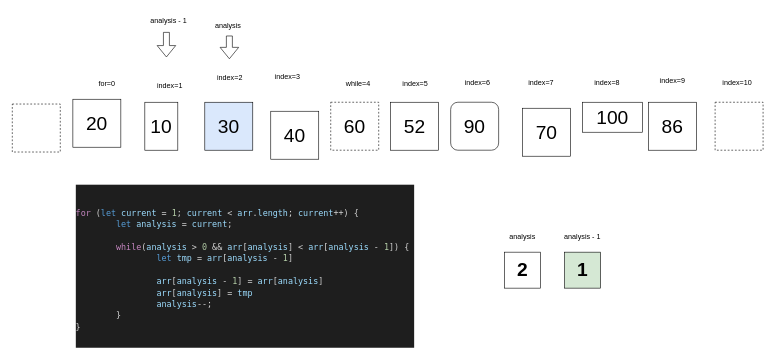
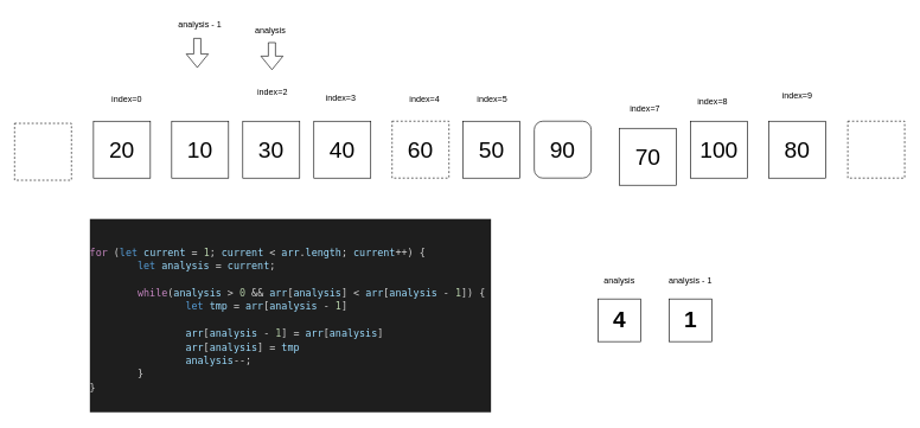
  <mxCell id="0" />
  <mxCell id="1" parent="0" />
- <mxCell id="2" value="&lt;span style=&quot;font-size: 32px&quot;&gt;&lt;b&gt;1&lt;/b&gt;&lt;/span&gt;" style="rounded=0;whiteSpace=wrap;html=1;fillColor=#d5e8d4;" parent="1" vertex="1"><mxGeometry x="941" y="420" width="60" height="60" as="geometry" /></mxCell>
- <mxCell id="3" value="&lt;b&gt;&lt;font style=&quot;font-size: 32px&quot;&gt;2&lt;/font&gt;&lt;/b&gt;" style="rounded=0;whiteSpace=wrap;html=1;" parent="1" vertex="1"><mxGeometry x="841" y="420" width="60" height="60" as="geometry" /></mxCell>
- <mxCell id="4" value="20" style="whiteSpace=wrap;html=1;aspect=fixed;fontSize=32;" vertex="1" parent="1"><mxGeometry x="121" y="165" width="80" height="80" as="geometry" /></mxCell>
- <mxCell id="5" value="10" style="whiteSpace=wrap;html=1;aspect=fixed;fontSize=32;" vertex="1" parent="1"><mxGeometry x="241" y="170" width="55" height="80" as="geometry" /></mxCell>
+ <mxCell id="2" value="&lt;span style=&quot;font-size: 32px&quot;&gt;&lt;b&gt;1&lt;/b&gt;&lt;/span&gt;" style="rounded=0;whiteSpace=wrap;html=1;" parent="1" vertex="1"><mxGeometry x="941" y="420" width="60" height="60" as="geometry" /></mxCell>
+ <mxCell id="3" value="&lt;b&gt;&lt;font style=&quot;font-size: 32px&quot;&gt;4&lt;/font&gt;&lt;/b&gt;" style="rounded=0;whiteSpace=wrap;html=1;" parent="1" vertex="1"><mxGeometry x="841" y="420" width="60" height="60" as="geometry" /></mxCell>
+ <mxCell id="4" value="20" style="whiteSpace=wrap;html=1;aspect=fixed;fontSize=32;" vertex="1" parent="1"><mxGeometry x="131" y="170" width="80" height="80" as="geometry" /></mxCell>
+ <mxCell id="5" value="10" style="whiteSpace=wrap;html=1;aspect=fixed;fontSize=32;" vertex="1" parent="1"><mxGeometry y="170" width="80" height="80" as="geometry" x="241" /></mxCell>
  <mxCell id="6" value="90" style="whiteSpace=wrap;html=1;aspect=fixed;fontSize=32;rounded=1;" vertex="1" parent="1"><mxGeometry x="751" y="170" width="80" height="80" as="geometry" /></mxCell>
- <mxCell id="7" value="100" style="whiteSpace=wrap;html=1;aspect=fixed;fontSize=32;" vertex="1" parent="1"><mxGeometry x="971" y="170" width="100" height="50" as="geometry" /></mxCell>
- <mxCell id="8" value="30" style="whiteSpace=wrap;html=1;aspect=fixed;fontSize=32;fillColor=#dae8fc;" vertex="1" parent="1"><mxGeometry x="341" y="170" width="80" height="80" as="geometry" /></mxCell>
- <mxCell id="9" value="40" style="whiteSpace=wrap;html=1;aspect=fixed;fontSize=32;" vertex="1" parent="1"><mxGeometry x="451" y="185" width="80" height="80" as="geometry" /></mxCell>
- <mxCell id="10" value="52" style="whiteSpace=wrap;html=1;aspect=fixed;fontSize=32;" vertex="1" parent="1"><mxGeometry x="651" y="170" width="80" height="80" as="geometry" /></mxCell>
+ <mxCell id="7" value="100" style="whiteSpace=wrap;html=1;aspect=fixed;fontSize=32;" vertex="1" parent="1"><mxGeometry x="971" y="170" width="80" height="80" as="geometry" /></mxCell>
+ <mxCell id="8" value="30" style="whiteSpace=wrap;html=1;aspect=fixed;fontSize=32;" vertex="1" parent="1"><mxGeometry x="341" y="170" width="80" height="80" as="geometry" /></mxCell>
+ <mxCell id="9" value="40" style="whiteSpace=wrap;html=1;aspect=fixed;fontSize=32;" vertex="1" parent="1"><mxGeometry x="441" y="170" width="80" height="80" as="geometry" /></mxCell>
+ <mxCell id="10" value="50" style="whiteSpace=wrap;html=1;aspect=fixed;fontSize=32;" vertex="1" parent="1"><mxGeometry x="651" y="170" width="80" height="80" as="geometry" /></mxCell>
  <mxCell id="11" value="60" style="whiteSpace=wrap;html=1;aspect=fixed;fontSize=32;dashed=1;" vertex="1" parent="1"><mxGeometry x="551" y="170" width="80" height="80" as="geometry" /></mxCell>
  <mxCell id="12" value="70" style="whiteSpace=wrap;html=1;aspect=fixed;fontSize=32;" vertex="1" parent="1"><mxGeometry x="871" y="180" width="80" height="80" as="geometry" /></mxCell>
- <mxCell id="13" value="86" style="whiteSpace=wrap;html=1;aspect=fixed;fontSize=32;" vertex="1" parent="1"><mxGeometry x="1081" y="170" width="80" height="80" as="geometry" /></mxCell>
+ <mxCell id="13" value="80" style="whiteSpace=wrap;html=1;aspect=fixed;fontSize=32;" vertex="1" parent="1"><mxGeometry x="1081" y="170" width="80" height="80" as="geometry" /></mxCell>
  <mxCell id="14" value="&lt;h1 style=&quot;font-size: 12px&quot;&gt;&lt;div style=&quot;background-color: rgb(30 , 30 , 30) ; font-family: &amp;#34;droid sans mono&amp;#34; , &amp;#34;monospace&amp;#34; , monospace ; font-weight: normal ; font-size: 14px ; line-height: 19px&quot;&gt;&lt;div&gt;&lt;span style=&quot;color: rgb(197 , 134 , 192)&quot;&gt;&lt;br&gt;&lt;br&gt;for&lt;/span&gt;&lt;font color=&quot;#d4d4d4&quot;&gt; (&lt;/font&gt;&lt;span style=&quot;color: rgb(86 , 156 , 214)&quot;&gt;let&lt;/span&gt; &lt;span style=&quot;color: rgb(156 , 220 , 254)&quot;&gt;current&lt;/span&gt;&lt;font color=&quot;#d4d4d4&quot;&gt; = &lt;/font&gt;&lt;font color=&quot;#b5cea8&quot;&gt;1&lt;/font&gt;&lt;font color=&quot;#d4d4d4&quot;&gt;; &lt;/font&gt;&lt;span style=&quot;color: rgb(156 , 220 , 254)&quot;&gt;current&lt;/span&gt;&lt;font color=&quot;#d4d4d4&quot;&gt; &amp;lt; &lt;/font&gt;&lt;span style=&quot;color: rgb(156 , 220 , 254)&quot;&gt;arr&lt;/span&gt;&lt;font color=&quot;#d4d4d4&quot;&gt;.&lt;/font&gt;&lt;span style=&quot;color: rgb(156 , 220 , 254)&quot;&gt;length&lt;/span&gt;&lt;font color=&quot;#d4d4d4&quot;&gt;; &lt;/font&gt;&lt;span style=&quot;color: rgb(156 , 220 , 254)&quot;&gt;current&lt;/span&gt;&lt;font color=&quot;#d4d4d4&quot;&gt;++) {&lt;/font&gt;&lt;/div&gt;&lt;div style=&quot;color: rgb(212 , 212 , 212)&quot;&gt;    &lt;/div&gt;&lt;div style=&quot;color: rgb(212 , 212 , 212)&quot;&gt;    &lt;span style=&quot;color: #569cd6&quot;&gt;&lt;span style=&quot;white-space: pre&quot;&gt;&#09;&lt;/span&gt;let&lt;/span&gt; &lt;span style=&quot;color: #9cdcfe&quot;&gt;analysis&lt;/span&gt; = &lt;span style=&quot;color: #9cdcfe&quot;&gt;current&lt;/span&gt;;&lt;/div&gt;&lt;div style=&quot;color: rgb(212 , 212 , 212)&quot;&gt;    &lt;/div&gt;&lt;div style=&quot;color: rgb(212 , 212 , 212)&quot;&gt;&lt;span style=&quot;color: #c586c0&quot;&gt;&lt;br&gt;&lt;/span&gt;&lt;/div&gt;&lt;div style=&quot;color: rgb(212 , 212 , 212)&quot;&gt;    &lt;span style=&quot;color: #c586c0&quot;&gt;&lt;span style=&quot;white-space: pre&quot;&gt;&#09;&lt;/span&gt;while&lt;/span&gt;(&lt;span style=&quot;color: #9cdcfe&quot;&gt;analysis&lt;/span&gt; &amp;gt; &lt;span style=&quot;color: #b5cea8&quot;&gt;0&lt;/span&gt; &amp;amp;&amp;amp; &lt;span style=&quot;color: #9cdcfe&quot;&gt;arr&lt;/span&gt;[&lt;span style=&quot;color: #9cdcfe&quot;&gt;analysis&lt;/span&gt;] &amp;lt; &lt;span style=&quot;color: #9cdcfe&quot;&gt;arr&lt;/span&gt;[&lt;span style=&quot;color: #9cdcfe&quot;&gt;analysis&lt;/span&gt; - &lt;span style=&quot;color: #b5cea8&quot;&gt;1&lt;/span&gt;]) {&amp;nbsp;&lt;/div&gt;&lt;div style=&quot;color: rgb(212 , 212 , 212)&quot;&gt;      &lt;span style=&quot;color: #569cd6&quot;&gt;&lt;span style=&quot;white-space: pre&quot;&gt;&#09;&lt;/span&gt;&lt;span style=&quot;white-space: pre&quot;&gt;&#09;&lt;/span&gt;let&lt;/span&gt; &lt;span style=&quot;color: #9cdcfe&quot;&gt;tmp&lt;/span&gt; = &lt;span style=&quot;color: #9cdcfe&quot;&gt;arr&lt;/span&gt;[&lt;span style=&quot;color: #9cdcfe&quot;&gt;analysis&lt;/span&gt; - &lt;span style=&quot;color: #b5cea8&quot;&gt;1&lt;/span&gt;]&lt;/div&gt;&lt;div style=&quot;color: rgb(212 , 212 , 212)&quot;&gt;      &lt;/div&gt;&lt;div style=&quot;color: rgb(212 , 212 , 212)&quot;&gt;      &lt;span style=&quot;color: #9cdcfe&quot;&gt;&lt;span style=&quot;white-space: pre&quot;&gt;&#09;&lt;/span&gt;&lt;span style=&quot;white-space: pre&quot;&gt;&#09;&lt;/span&gt;&lt;br&gt;&lt;span style=&quot;white-space: pre&quot;&gt;&#09;&lt;/span&gt;&lt;span style=&quot;white-space: pre&quot;&gt;&#09;&lt;/span&gt;arr&lt;/span&gt;[&lt;span style=&quot;color: #9cdcfe&quot;&gt;analysis&lt;/span&gt; - &lt;span style=&quot;color: #b5cea8&quot;&gt;1&lt;/span&gt;] = &lt;span style=&quot;color: #9cdcfe&quot;&gt;arr&lt;/span&gt;[&lt;span style=&quot;color: #9cdcfe&quot;&gt;analysis&lt;/span&gt;]&lt;/div&gt;&lt;div style=&quot;color: rgb(212 , 212 , 212)&quot;&gt;      &lt;span style=&quot;color: #9cdcfe&quot;&gt;&lt;span style=&quot;white-space: pre&quot;&gt;&#09;&lt;/span&gt;&lt;span style=&quot;white-space: pre&quot;&gt;&#09;&lt;/span&gt;arr&lt;/span&gt;[&lt;span style=&quot;color: #9cdcfe&quot;&gt;analysis&lt;/span&gt;] = &lt;span style=&quot;color: #9cdcfe&quot;&gt;tmp&lt;/span&gt;&lt;/div&gt;&lt;div style=&quot;color: rgb(212 , 212 , 212)&quot;&gt;      &lt;/div&gt;&lt;div style=&quot;color: rgb(212 , 212 , 212)&quot;&gt;      &lt;span style=&quot;color: #9cdcfe&quot;&gt;&lt;span style=&quot;white-space: pre&quot;&gt;&#09;&lt;/span&gt;&lt;span style=&quot;white-space: pre&quot;&gt;&#09;&lt;/span&gt;analysis&lt;/span&gt;--;    &lt;/div&gt;&lt;div style=&quot;color: rgb(212 , 212 , 212)&quot;&gt;    &lt;span style=&quot;white-space: pre&quot;&gt;&#09;&lt;/span&gt;}&lt;/div&gt;&lt;div style=&quot;color: rgb(212 , 212 , 212)&quot;&gt;    &lt;/div&gt;&lt;div style=&quot;color: rgb(212 , 212 , 212)&quot;&gt;  }&lt;br&gt;&lt;br&gt;&lt;br&gt;&lt;/div&gt;&lt;/div&gt;&lt;/h1&gt;" style="text;html=1;strokeColor=none;fillColor=none;spacing=5;spacingTop=-20;whiteSpace=wrap;overflow=hidden;rounded=0;fontSize=32;" vertex="1" parent="1"><mxGeometry x="121" y="310" width="580" height="270" as="geometry" /></mxCell>
  <mxCell id="15" value="analysis - 1" style="text;html=1;strokeColor=none;fillColor=none;align=center;verticalAlign=middle;whiteSpace=wrap;rounded=0;fontSize=12;" vertex="1" parent="1"><mxGeometry x="931" y="380" width="80" height="30" as="geometry" /></mxCell>
  <mxCell id="16" value="analysis" style="text;html=1;strokeColor=none;fillColor=none;align=center;verticalAlign=middle;whiteSpace=wrap;rounded=0;fontSize=12;" vertex="1" parent="1"><mxGeometry x="841" y="380" width="60" height="30" as="geometry" /></mxCell>
  <mxCell id="17" value="" style="group;allowArrows=0;editable=0;" vertex="1" connectable="0" parent="1"><mxGeometry x="351" y="30" width="60" height="68" as="geometry" /></mxCell>
  <mxCell id="18" value="" style="shape=flexArrow;endArrow=classic;html=1;fontSize=12;editable=0;" edge="1" parent="17"><mxGeometry width="50" height="50" relative="1" as="geometry"><mxPoint x="31" y="29" as="sourcePoint" /><mxPoint x="31" y="68" as="targetPoint" /></mxGeometry></mxCell>
  <mxCell id="19" value="analysis" style="text;html=1;strokeColor=none;fillColor=none;align=center;verticalAlign=middle;whiteSpace=wrap;rounded=0;fontSize=12;editable=0;" vertex="1" parent="17"><mxGeometry x="-1" y="-3" width="60" height="30" as="geometry" /></mxCell>
  <mxCell id="20" value="" style="group;allowArrows=0;editable=0;" vertex="1" connectable="0" parent="1"><mxGeometry y="20" width="80" height="75" as="geometry" x="241" /></mxCell>
  <mxCell id="21" value="analysis - 1" style="text;html=1;strokeColor=none;fillColor=none;align=center;verticalAlign=middle;whiteSpace=wrap;rounded=0;fontSize=12;allowArrows=0;connectable=0;editable=0;" vertex="1" parent="20"><mxGeometry width="80" height="30" as="geometry" /></mxCell>
  <mxCell id="22" value="" style="shape=flexArrow;endArrow=classic;html=1;fontSize=12;editable=0;" edge="1" parent="20"><mxGeometry width="50" height="50" relative="1" as="geometry"><mxPoint x="36" y="33" as="sourcePoint" /><mxPoint x="36" y="75" as="targetPoint" /></mxGeometry></mxCell>
  <mxCell id="23" value="" style="whiteSpace=wrap;html=1;aspect=fixed;rounded=0;fontFamily=Helvetica;fontSize=12;fontColor=default;fillColor=none;gradientColor=none;dashed=1;" vertex="1" parent="1"><mxGeometry x="20" y="173" width="80" height="80" as="geometry" /></mxCell>
  <mxCell id="24" value="" style="whiteSpace=wrap;html=1;aspect=fixed;rounded=0;fontFamily=Helvetica;fontSize=12;fontColor=default;fillColor=none;gradientColor=none;dashed=1;" vertex="1" parent="1"><mxGeometry x="1192" y="170" width="80" height="80" as="geometry" /></mxCell>
- <mxCell id="25" value="for=0" style="text;html=1;strokeColor=none;fillColor=none;align=center;verticalAlign=middle;whiteSpace=wrap;rounded=0;dashed=1;fontFamily=Helvetica;fontSize=12;fontColor=default;" vertex="1" parent="1"><mxGeometry x="148" y="125" width="60" height="30" as="geometry" /></mxCell>
- <mxCell id="26" value="index=1" style="text;html=1;strokeColor=none;fillColor=none;align=center;verticalAlign=middle;whiteSpace=wrap;rounded=0;dashed=1;fontFamily=Helvetica;fontSize=12;fontColor=default;" vertex="1" parent="1"><mxGeometry x="253" y="128" width="60" height="30" as="geometry" /></mxCell>
+ <mxCell id="25" value="index=0" style="text;html=1;strokeColor=none;fillColor=none;align=center;verticalAlign=middle;whiteSpace=wrap;rounded=0;dashed=1;fontFamily=Helvetica;fontSize=12;fontColor=default;" vertex="1" parent="1"><mxGeometry x="148" y="125" width="60" height="30" as="geometry" /></mxCell>
  <mxCell id="27" value="index=2" style="text;html=1;strokeColor=none;fillColor=none;align=center;verticalAlign=middle;whiteSpace=wrap;rounded=0;dashed=1;fontFamily=Helvetica;fontSize=12;fontColor=default;" vertex="1" parent="1"><mxGeometry x="353" y="115" width="60" height="30" as="geometry" /></mxCell>
- <mxCell id="28" value="index=3" style="text;html=1;strokeColor=none;fillColor=none;align=center;verticalAlign=middle;whiteSpace=wrap;rounded=0;dashed=1;fontFamily=Helvetica;fontSize=12;fontColor=default;" vertex="1" parent="1"><mxGeometry x="449" y="112" width="60" height="30" as="geometry" /></mxCell>
- <mxCell id="29" value="while=4" style="text;html=1;strokeColor=none;fillColor=none;align=center;verticalAlign=middle;whiteSpace=wrap;rounded=0;dashed=1;fontFamily=Helvetica;fontSize=12;fontColor=default;" vertex="1" parent="1"><mxGeometry x="567" y="125" width="60" height="30" as="geometry" /></mxCell>
+ <mxCell id="28" value="index=3" style="text;html=1;strokeColor=none;fillColor=none;align=center;verticalAlign=middle;whiteSpace=wrap;rounded=0;dashed=1;fontFamily=Helvetica;fontSize=12;fontColor=default;" vertex="1" parent="1"><mxGeometry x="449" y="122" width="60" height="30" as="geometry" /></mxCell>
+ <mxCell id="29" value="index=4" style="text;html=1;strokeColor=none;fillColor=none;align=center;verticalAlign=middle;whiteSpace=wrap;rounded=0;dashed=1;fontFamily=Helvetica;fontSize=12;fontColor=default;" vertex="1" parent="1"><mxGeometry x="567" y="125" width="60" height="30" as="geometry" /></mxCell>
  <mxCell id="30" value="index=5" style="text;html=1;strokeColor=none;fillColor=none;align=center;verticalAlign=middle;whiteSpace=wrap;rounded=0;dashed=1;fontFamily=Helvetica;fontSize=12;fontColor=default;" vertex="1" parent="1"><mxGeometry x="662" y="124" width="60" height="30" as="geometry" /></mxCell>
- <mxCell id="31" value="index=6" style="text;html=1;strokeColor=none;fillColor=none;align=center;verticalAlign=middle;whiteSpace=wrap;rounded=0;dashed=1;fontFamily=Helvetica;fontSize=12;fontColor=default;" vertex="1" parent="1"><mxGeometry x="766" y="122" width="60" height="30" as="geometry" /></mxCell>
- <mxCell id="32" value="index=7" style="text;html=1;strokeColor=none;fillColor=none;align=center;verticalAlign=middle;whiteSpace=wrap;rounded=0;dashed=1;fontFamily=Helvetica;fontSize=12;fontColor=default;" vertex="1" parent="1"><mxGeometry x="872" y="122" width="60" height="30" as="geometry" /></mxCell>
- <mxCell id="33" value="index=8" style="text;html=1;strokeColor=none;fillColor=none;align=center;verticalAlign=middle;whiteSpace=wrap;rounded=0;dashed=1;fontFamily=Helvetica;fontSize=12;fontColor=default;" vertex="1" parent="1"><mxGeometry x="982" y="123" width="60" height="30" as="geometry" /></mxCell>
+ <mxCell id="32" value="index=7" style="text;html=1;strokeColor=none;fillColor=none;align=center;verticalAlign=middle;whiteSpace=wrap;rounded=0;dashed=1;fontFamily=Helvetica;fontSize=12;fontColor=default;" vertex="1" parent="1"><mxGeometry x="877" y="137" width="60" height="30" as="geometry" /></mxCell>
+ <mxCell id="33" value="index=8" style="text;html=1;strokeColor=none;fillColor=none;align=center;verticalAlign=middle;whiteSpace=wrap;rounded=0;dashed=1;fontFamily=Helvetica;fontSize=12;fontColor=default;" vertex="1" parent="1"><mxGeometry x="972" y="128" width="60" height="30" as="geometry" /></mxCell>
  <mxCell id="34" value="index=9" style="text;html=1;strokeColor=none;fillColor=none;align=center;verticalAlign=middle;whiteSpace=wrap;rounded=0;dashed=1;fontFamily=Helvetica;fontSize=12;fontColor=default;" vertex="1" parent="1"><mxGeometry x="1091" y="119" width="60" height="30" as="geometry" /></mxCell>
- <mxCell id="35" value="index=10" style="text;html=1;strokeColor=none;fillColor=none;align=center;verticalAlign=middle;whiteSpace=wrap;rounded=0;dashed=1;fontFamily=Helvetica;fontSize=12;fontColor=default;" vertex="1" parent="1"><mxGeometry x="1199" y="123" width="60" height="30" as="geometry" /></mxCell>
